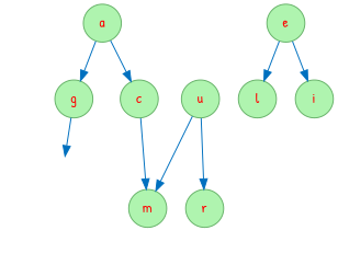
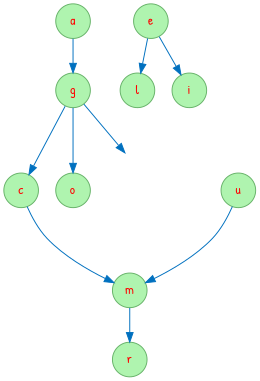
  digraph {
    fontname="Patrick Hand"
    node [color="#66B268" fillcolor="#AFF4AF" fontcolor=red fontname="Patrick Hand" shape=circle style=filled]
    edge [color="#0070BF" fontname="Patrick Hand"]
    n1 [label=a]
    n2 [label=c]
    n3 [label=g]
    n4 [label=m]
+   n5 [label=o]
    l1556595366 [style=invis]
    n7 [label=r]
    n8 [label=e]
    n9 [label=l]
    n10 [label=i]
    n11 [label=u]
-   n1 -> n2
+   n3 -> n2
    n1 -> n3
    n2 -> n4
+   n3 -> n5
    n3 -> l1556595366
-   n11 -> n7
+   n4 -> n7
    n8 -> n9
    n8 -> n10
    n11 -> n4
  }
